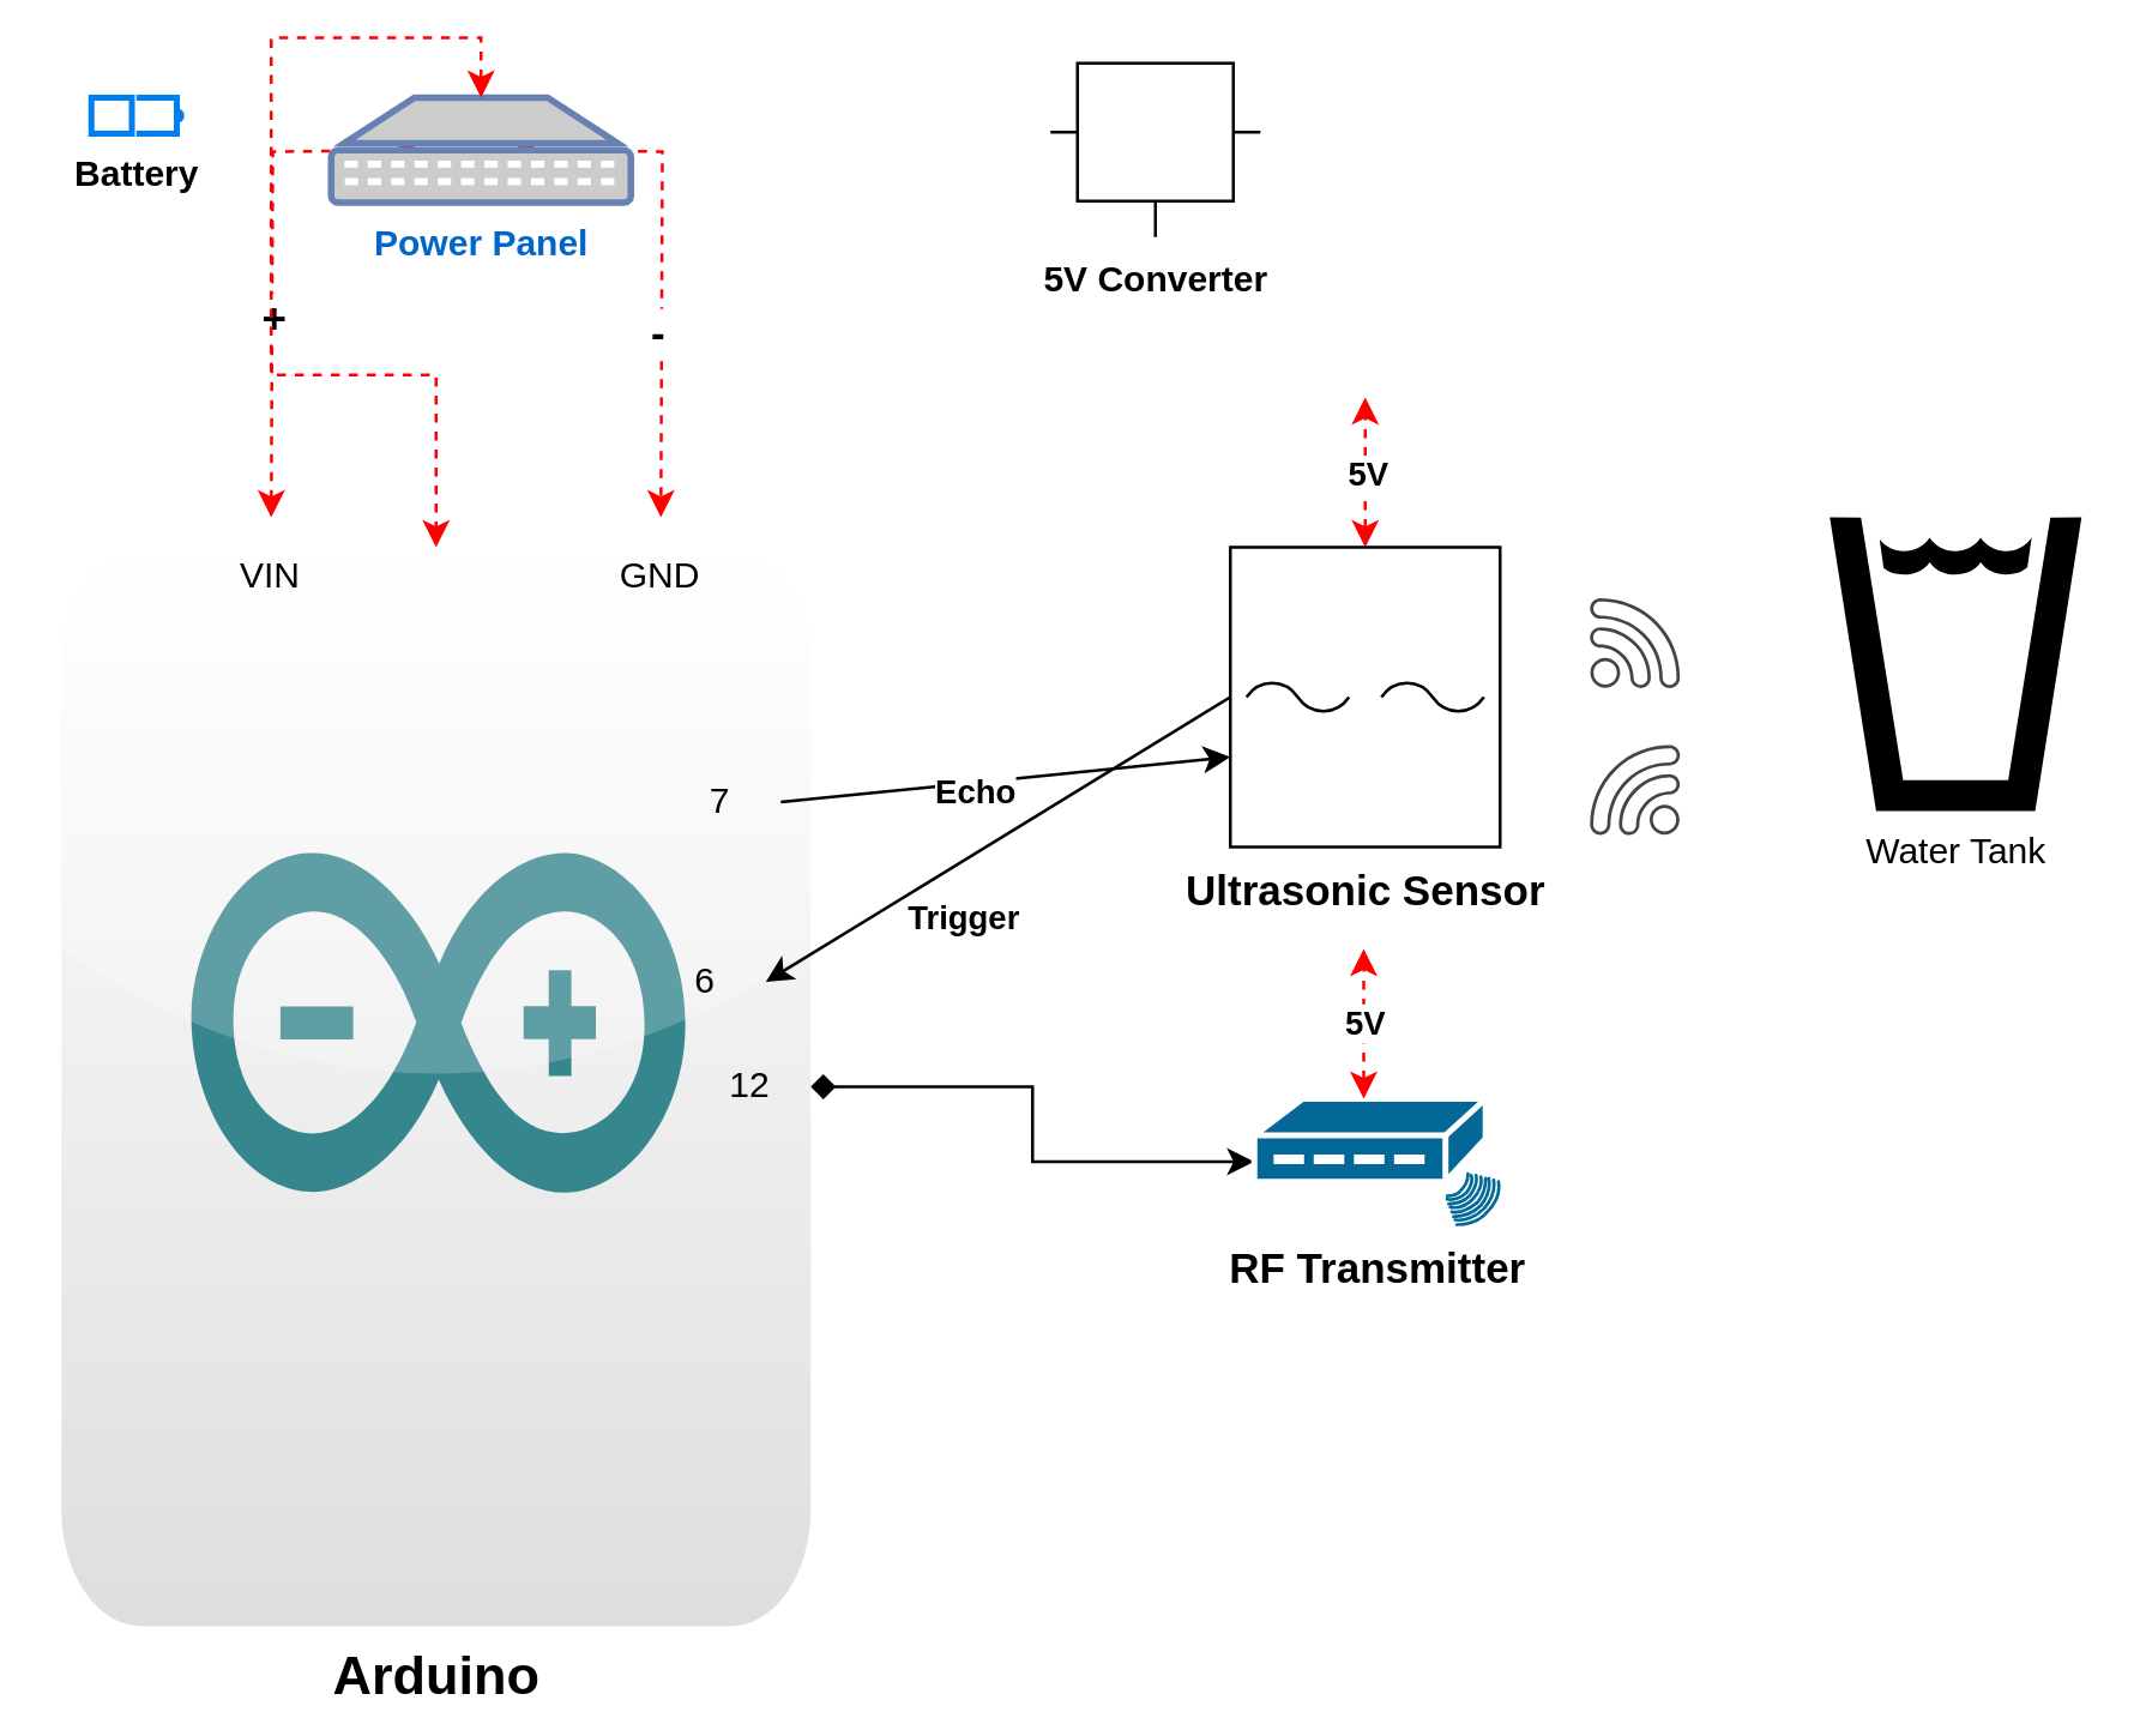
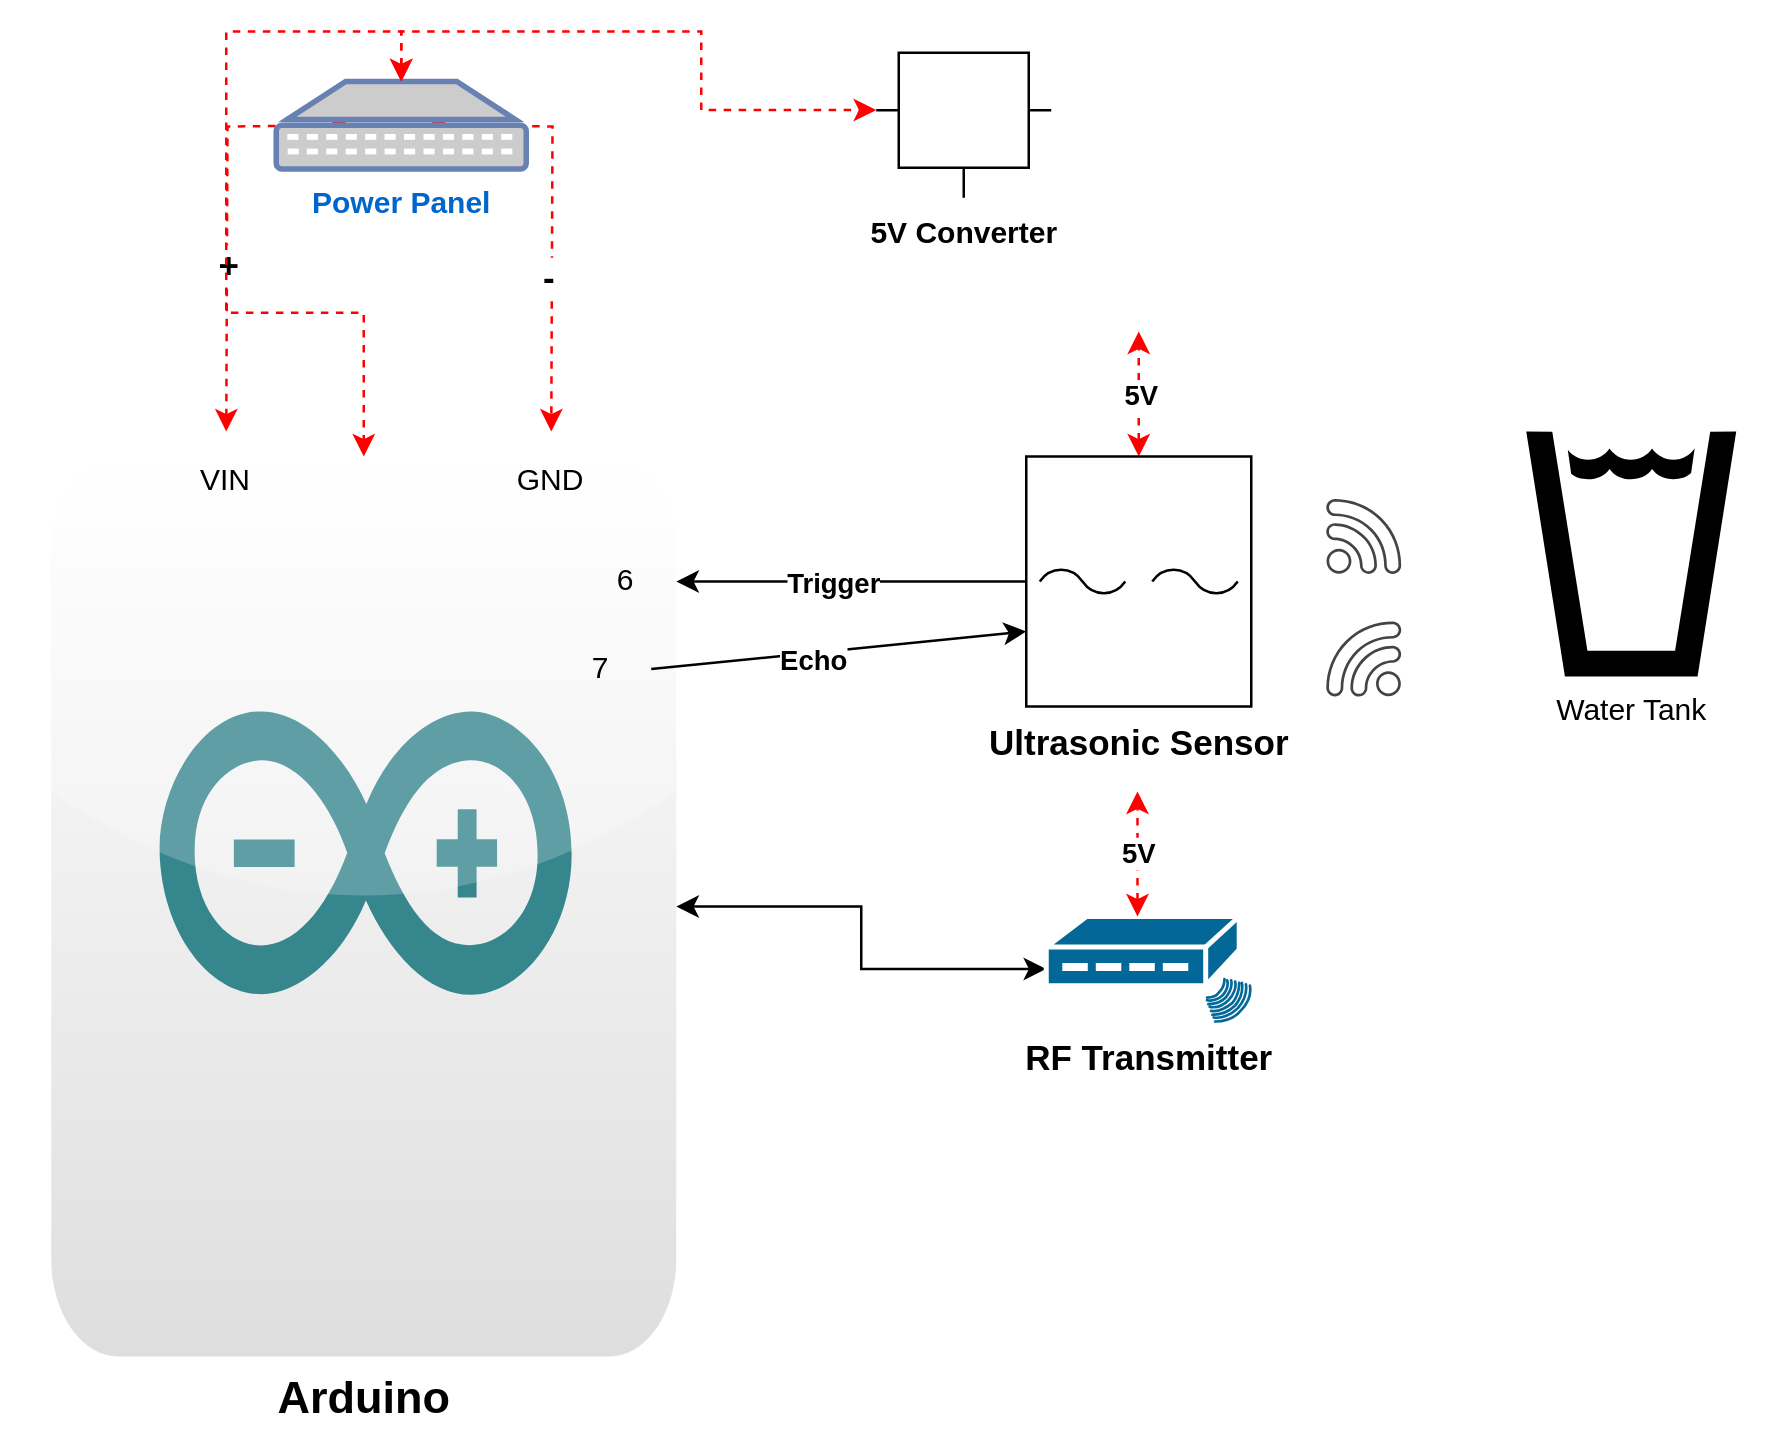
  <mxCell id="0" />
  <mxCell id="1" parent="0" />
  <mxCell id="2" value="&lt;b&gt;&lt;font style=&quot;font-size: 18px&quot;&gt;Arduino&lt;/font&gt;&lt;/b&gt;" style="dashed=0;outlineConnect=0;html=1;align=center;labelPosition=center;verticalLabelPosition=bottom;verticalAlign=top;shape=mxgraph.webicons.arduino;gradientColor=#DFDEDE" vertex="1" parent="1"><mxGeometry x="20" y="182" width="250" height="360" as="geometry" /></mxCell>
  <mxCell id="3" value="&lt;b&gt;5V&lt;/b&gt;" style="edgeStyle=orthogonalEdgeStyle;rounded=0;orthogonalLoop=1;jettySize=auto;html=1;dashed=1;startArrow=classic;startFill=1;endArrow=classic;endFill=1;strokeColor=#FF0000;" edge="1" parent="1" source="4"><mxGeometry relative="1" as="geometry"><mxPoint x="455" y="132" as="targetPoint" /></mxGeometry></mxCell>
  <mxCell id="4" value="&lt;b&gt;&lt;font style=&quot;font-size: 14px&quot;&gt;Ultrasonic Sensor&lt;/font&gt;&lt;/b&gt;" style="verticalLabelPosition=bottom;align=center;outlineConnect=0;dashed=0;html=1;verticalAlign=top;shape=mxgraph.pid.flow_sensors.ultrasonic;" vertex="1" parent="1"><mxGeometry x="410" y="182" width="90" height="100" as="geometry" /></mxCell>
  <mxCell id="5" value="" style="endArrow=none;startArrow=classic;html=1;entryX=0;entryY=0.5;entryDx=0;entryDy=0;entryPerimeter=0;exitX=1;exitY=0.5;exitDx=0;exitDy=0;endFill=0;" edge="1" parent="1" source="9" target="4"><mxGeometry width="50" height="50" relative="1" as="geometry"><mxPoint x="280" y="232" as="sourcePoint" /><mxPoint x="370" y="312" as="targetPoint" /></mxGeometry></mxCell>
  <mxCell id="6" value="&lt;b&gt;Trigger&lt;/b&gt;" style="edgeLabel;html=1;align=center;verticalAlign=middle;resizable=0;points=[];" vertex="1" connectable="0" parent="5"><mxGeometry x="-0.538" y="1" relative="1" as="geometry"><mxPoint x="30" y="1" as="offset" /></mxGeometry></mxCell>
  <mxCell id="7" value="" style="endArrow=classic;startArrow=none;html=1;entryX=0;entryY=0.5;entryDx=0;entryDy=0;entryPerimeter=0;exitX=1;exitY=0.5;exitDx=0;exitDy=0;startFill=0;" edge="1" parent="1" source="10"><mxGeometry width="50" height="50" relative="1" as="geometry"><mxPoint x="280" y="252" as="sourcePoint" /><mxPoint x="410" y="252" as="targetPoint" /></mxGeometry></mxCell>
  <mxCell id="8" value="&lt;b&gt;Echo&lt;/b&gt;" style="edgeLabel;html=1;align=center;verticalAlign=middle;resizable=0;points=[];" vertex="1" connectable="0" parent="7"><mxGeometry x="-0.538" y="1" relative="1" as="geometry"><mxPoint x="30" y="1" as="offset" /></mxGeometry></mxCell>
- <mxCell id="9" value="6" style="text;html=1;strokeColor=none;fillColor=none;align=center;verticalAlign=middle;whiteSpace=wrap;rounded=0;" vertex="1" parent="1"><mxGeometry x="215" y="317" width="40" height="20" as="geometry" /></mxCell>
+ <mxCell id="9" value="6" style="text;html=1;strokeColor=none;fillColor=none;align=center;verticalAlign=middle;whiteSpace=wrap;rounded=0;" vertex="1" parent="1"><mxGeometry x="230" y="222" width="40" height="20" as="geometry" /></mxCell>
  <mxCell id="10" value="7" style="text;html=1;strokeColor=none;fillColor=none;align=center;verticalAlign=middle;whiteSpace=wrap;rounded=0;" vertex="1" parent="1"><mxGeometry x="220" y="257" width="40" height="20" as="geometry" /></mxCell>
  <mxCell id="11" style="edgeStyle=orthogonalEdgeStyle;rounded=0;orthogonalLoop=1;jettySize=auto;html=1;startArrow=classic;startFill=1;endArrow=classic;endFill=1;dashed=1;strokeColor=#FF0000;" edge="1" parent="1"><mxGeometry relative="1" as="geometry"><mxPoint x="90" y="172" as="targetPoint" /><mxPoint x="140" y="49.5" as="sourcePoint" /></mxGeometry></mxCell>
  <mxCell id="12" value="&lt;b&gt;&lt;font style=&quot;font-size: 14px&quot;&gt;+&lt;/font&gt;&lt;/b&gt;" style="edgeLabel;html=1;align=center;verticalAlign=middle;resizable=0;points=[];" vertex="1" connectable="0" parent="11"><mxGeometry x="0.212" relative="1" as="geometry"><mxPoint y="1" as="offset" /></mxGeometry></mxCell>
  <mxCell id="13" style="edgeStyle=orthogonalEdgeStyle;rounded=0;orthogonalLoop=1;jettySize=auto;html=1;startArrow=classic;startFill=1;endArrow=classic;endFill=1;strokeColor=#FF0000;dashed=1;" edge="1" parent="1"><mxGeometry relative="1" as="geometry"><mxPoint x="220" y="172" as="targetPoint" /><mxPoint x="170" y="49.5" as="sourcePoint" /></mxGeometry></mxCell>
  <mxCell id="14" value="&lt;b&gt;&lt;font style=&quot;font-size: 14px&quot;&gt;-&lt;/font&gt;&lt;/b&gt;" style="edgeLabel;html=1;align=center;verticalAlign=middle;resizable=0;points=[];" vertex="1" connectable="0" parent="13"><mxGeometry x="0.288" y="-2" relative="1" as="geometry"><mxPoint as="offset" /></mxGeometry></mxCell>
  <mxCell id="15" value="&lt;b&gt;Power Panel&lt;/b&gt;" style="fontColor=#0066CC;verticalAlign=top;verticalLabelPosition=bottom;labelPosition=center;align=center;html=1;outlineConnect=0;fillColor=#CCCCCC;strokeColor=#6881B3;gradientColor=none;gradientDirection=north;strokeWidth=2;shape=mxgraph.networks.patch_panel;" vertex="1" parent="1"><mxGeometry x="110" y="32" width="100" height="35" as="geometry" /></mxCell>
- <mxCell id="16" style="edgeStyle=orthogonalEdgeStyle;rounded=0;orthogonalLoop=1;jettySize=auto;html=1;endArrow=diamond;endFill=1;startArrow=classic;startFill=1;" edge="1" parent="1" source="17" target="2"><mxGeometry relative="1" as="geometry"><mxPoint x="280" y="382" as="targetPoint" /></mxGeometry></mxCell>
+ <mxCell id="16" style="edgeStyle=orthogonalEdgeStyle;rounded=0;orthogonalLoop=1;jettySize=auto;html=1;endArrow=classic;endFill=1;startArrow=classic;startFill=1;" edge="1" parent="1" source="17" target="2"><mxGeometry relative="1" as="geometry"><mxPoint x="280" y="382" as="targetPoint" /></mxGeometry></mxCell>
  <mxCell id="17" value="&lt;b&gt;&lt;font style=&quot;font-size: 14px&quot;&gt;RF Transmitter&lt;/font&gt;&lt;/b&gt;" style="shape=mxgraph.cisco.modems_and_phones.rf_modem;html=1;pointerEvents=1;dashed=0;fillColor=#036897;strokeColor=#ffffff;strokeWidth=2;verticalLabelPosition=bottom;verticalAlign=top;align=center;outlineConnect=0;" vertex="1" parent="1"><mxGeometry x="418" y="366" width="82" height="42" as="geometry" /></mxCell>
- <mxCell id="18" value="12" style="text;html=1;strokeColor=none;fillColor=none;align=center;verticalAlign=middle;whiteSpace=wrap;rounded=0;" vertex="1" parent="1"><mxGeometry x="230" y="352" width="40" height="20" as="geometry" /></mxCell>
  <mxCell id="19" value="VIN" style="text;html=1;strokeColor=none;fillColor=none;align=center;verticalAlign=middle;whiteSpace=wrap;rounded=0;" vertex="1" parent="1"><mxGeometry x="70" y="182" width="40" height="20" as="geometry" /></mxCell>
  <mxCell id="20" value="GND" style="text;html=1;strokeColor=none;fillColor=none;align=center;verticalAlign=middle;whiteSpace=wrap;rounded=0;" vertex="1" parent="1"><mxGeometry x="200" y="182" width="40" height="20" as="geometry" /></mxCell>
  <mxCell id="21" value="Water Tank" style="shape=mxgraph.signs.food.drinking_water_1;html=1;pointerEvents=1;fillColor=#000000;strokeColor=none;verticalLabelPosition=bottom;verticalAlign=top;align=center;" vertex="1" parent="1"><mxGeometry x="610" y="172" width="84" height="98" as="geometry" /></mxCell>
  <mxCell id="22" value="" style="pointerEvents=1;shadow=0;dashed=0;html=1;strokeColor=none;fillColor=#434445;aspect=fixed;labelPosition=center;verticalLabelPosition=bottom;verticalAlign=top;align=center;outlineConnect=0;shape=mxgraph.vvd.wi_fi;" vertex="1" parent="1"><mxGeometry x="530" y="199" width="30" height="30" as="geometry" /></mxCell>
  <mxCell id="23" value="" style="pointerEvents=1;shadow=0;dashed=0;html=1;strokeColor=none;fillColor=#434445;aspect=fixed;labelPosition=center;verticalLabelPosition=bottom;verticalAlign=top;align=center;outlineConnect=0;shape=mxgraph.vvd.wi_fi;direction=north;" vertex="1" parent="1"><mxGeometry x="530" y="248" width="30" height="30" as="geometry" /></mxCell>
  <mxCell id="24" style="edgeStyle=orthogonalEdgeStyle;rounded=0;orthogonalLoop=1;jettySize=auto;html=1;startArrow=classic;startFill=1;endArrow=classic;endFill=1;exitX=0.5;exitY=0;exitDx=0;exitDy=0;exitPerimeter=0;dashed=1;strokeColor=#FF0000;" edge="1" parent="1" source="15" target="2"><mxGeometry relative="1" as="geometry"><mxPoint x="160" y="22" as="sourcePoint" /></mxGeometry></mxCell>
- <mxCell id="25" value="&lt;b&gt;Battery&lt;/b&gt;" style="html=1;verticalLabelPosition=bottom;align=center;labelBackgroundColor=#ffffff;verticalAlign=top;strokeWidth=2;strokeColor=#0080F0;shadow=0;dashed=0;shape=mxgraph.ios7.icons.battery;" vertex="1" parent="1"><mxGeometry x="30" y="32" width="30" height="12" as="geometry" /></mxCell>
+ <mxCell id="26" style="edgeStyle=orthogonalEdgeStyle;rounded=0;orthogonalLoop=1;jettySize=auto;html=1;startArrow=classic;startFill=1;endArrow=classic;endFill=1;exitX=0.5;exitY=0;exitDx=0;exitDy=0;exitPerimeter=0;entryX=0;entryY=0.395;entryDx=0;entryDy=0;entryPerimeter=0;strokeColor=#FF0000;dashed=1;" edge="1" parent="1" source="15" target="27"><mxGeometry relative="1" as="geometry"><mxPoint x="160" y="22" as="sourcePoint" /></mxGeometry></mxCell>
  <mxCell id="27" value="&lt;b&gt;5V Converter&lt;/b&gt;" style="verticalLabelPosition=bottom;shadow=0;dashed=0;align=center;html=1;verticalAlign=top;shape=mxgraph.electrical.abstract.voltage_regulator;" vertex="1" parent="1"><mxGeometry x="350" y="20.5" width="70" height="58" as="geometry" /></mxCell>
  <mxCell id="28" value="&lt;b&gt;5V&lt;/b&gt;" style="edgeStyle=orthogonalEdgeStyle;rounded=0;orthogonalLoop=1;jettySize=auto;html=1;dashed=1;startArrow=classic;startFill=1;endArrow=classic;endFill=1;strokeColor=#FF0000;" edge="1" parent="1"><mxGeometry relative="1" as="geometry"><mxPoint x="454.5" y="316" as="targetPoint" /><mxPoint x="454.5" y="366" as="sourcePoint" /></mxGeometry></mxCell>
